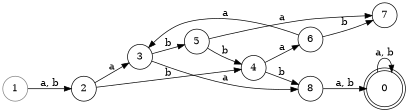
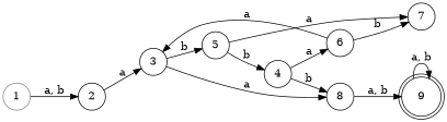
  digraph {
    rankdir=LR
    node [shape=circle]
    1 [color="#808080"]
    2
    3
    4
-   9 [shape=doublecircle label=0]
+   9 [shape=doublecircle]
    8
    5
    6
    7
    1 -> 2 [label="a, b"]
    2 -> 3 [label=a]
-   2 -> 4 [label=b]
    3 -> 8 [label=a]
    3 -> 5 [label=b]
    4 -> 8 [label=b]
    4 -> 6 [label=a]
    9 -> 9 [label="a, b"]
    8 -> 9 [label="a, b"]
    5 -> 4 [label=b]
    5 -> 7 [label=a]
    6 -> 3 [label=a]
    6 -> 7 [label=b]
  }
